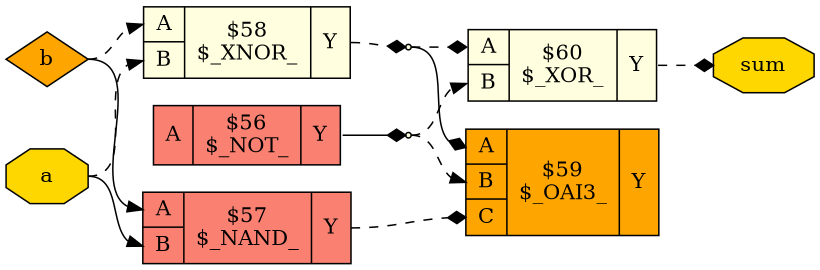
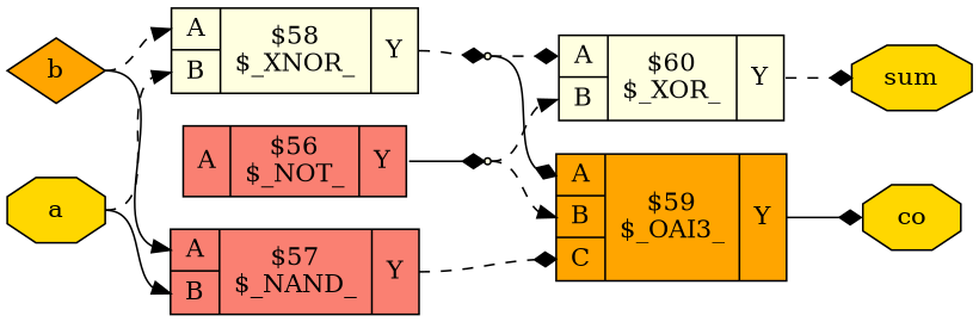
  digraph {
    rankdir=LR
    remincross=true
    node [fillcolor=lightyellow shape=record style=filled]
    edge [arrowhead=diamond color=black headport="p13:w" style=dashed tailport=e]
    n5 [color=black fillcolor=gold fontcolor=black label=a shape=octagon]
    c14 [fillcolor=salmon label="{{<p10> A|<p13> B}|$57\n$_NAND_|{<p11> Y}}"]
    c15 [label="{{<p10> A|<p13> B}|$58\n$_XNOR_|{<p11> Y}}"]
    c17 [fillcolor=orange label="{{<p10> A|<p13> B|<p16> C}|$59\n$_OAI3_|{<p11> Y}}"]
    n4 [shape=point]
    n6 [color=black fillcolor=orange fontcolor=black label=b shape=diamond]
    c12 [fillcolor=salmon label="{{<p10> A}|$56\n$_NOT_|{<p11> Y}}"]
    n2 [shape=point]
+   n8 [color=black fillcolor=gold fontcolor=black label=co shape=octagon]
    n9 [color=black fillcolor=gold fontcolor=black label=sum shape=octagon]
    c18 [label="{{<p10> A|<p13> B}|$60\n$_XOR_|{<p11> Y}}"]
    n5 -> c14 [arrowhead=normal style=solid]
    n5 -> c15 [arrowhead=normal]
    c14 -> c17 [headport="p16:w" tailport="p11:e"]
    c15 -> n4 [headport=w tailport="p11:e"]
+   c17 -> n8 [headport=w style=solid tailport="p11:e"]
    n4 -> c17 [headport="p10:w" style=solid]
    n4 -> c18 [headport="p10:w"]
    n6 -> c14 [arrowhead=normal headport="p10:w" style=solid]
    n6 -> c15 [arrowhead=normal headport="p10:w"]
    c12 -> n2 [headport=w style=solid tailport="p11:e"]
    n2 -> c17 [arrowhead=normal]
    n2 -> c18 [arrowhead=normal]
    c18 -> n9 [headport=w tailport="p11:e"]
  }
